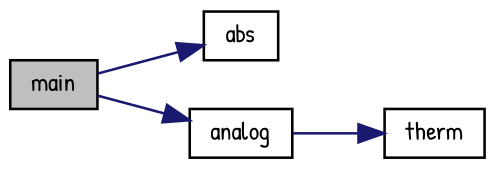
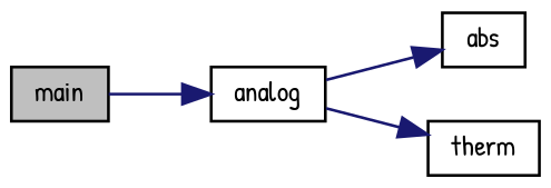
  digraph {
    fontname="Patrick Hand"
    rankdir=LR
    node [color=black fillcolor=white fontname="Patrick Hand" fontsize=10 shape=record style=filled]
    edge [color=midnightblue fontname="Patrick Hand" fontsize=10 labelfontname=Helvetica labelfontsize=10 style=solid]
    n1 [fillcolor=grey75 fontcolor=black height=0.2 label=main width=0.4]
    n2 [height=0.2 label=abs width=0.4]
    n3 [height=0.2 label=analog width=0.4]
    n4 [height=0.2 label=therm width=0.4]
-   n1 -> n2
+   n3 -> n2
    n1 -> n3
    n3 -> n4
  }
